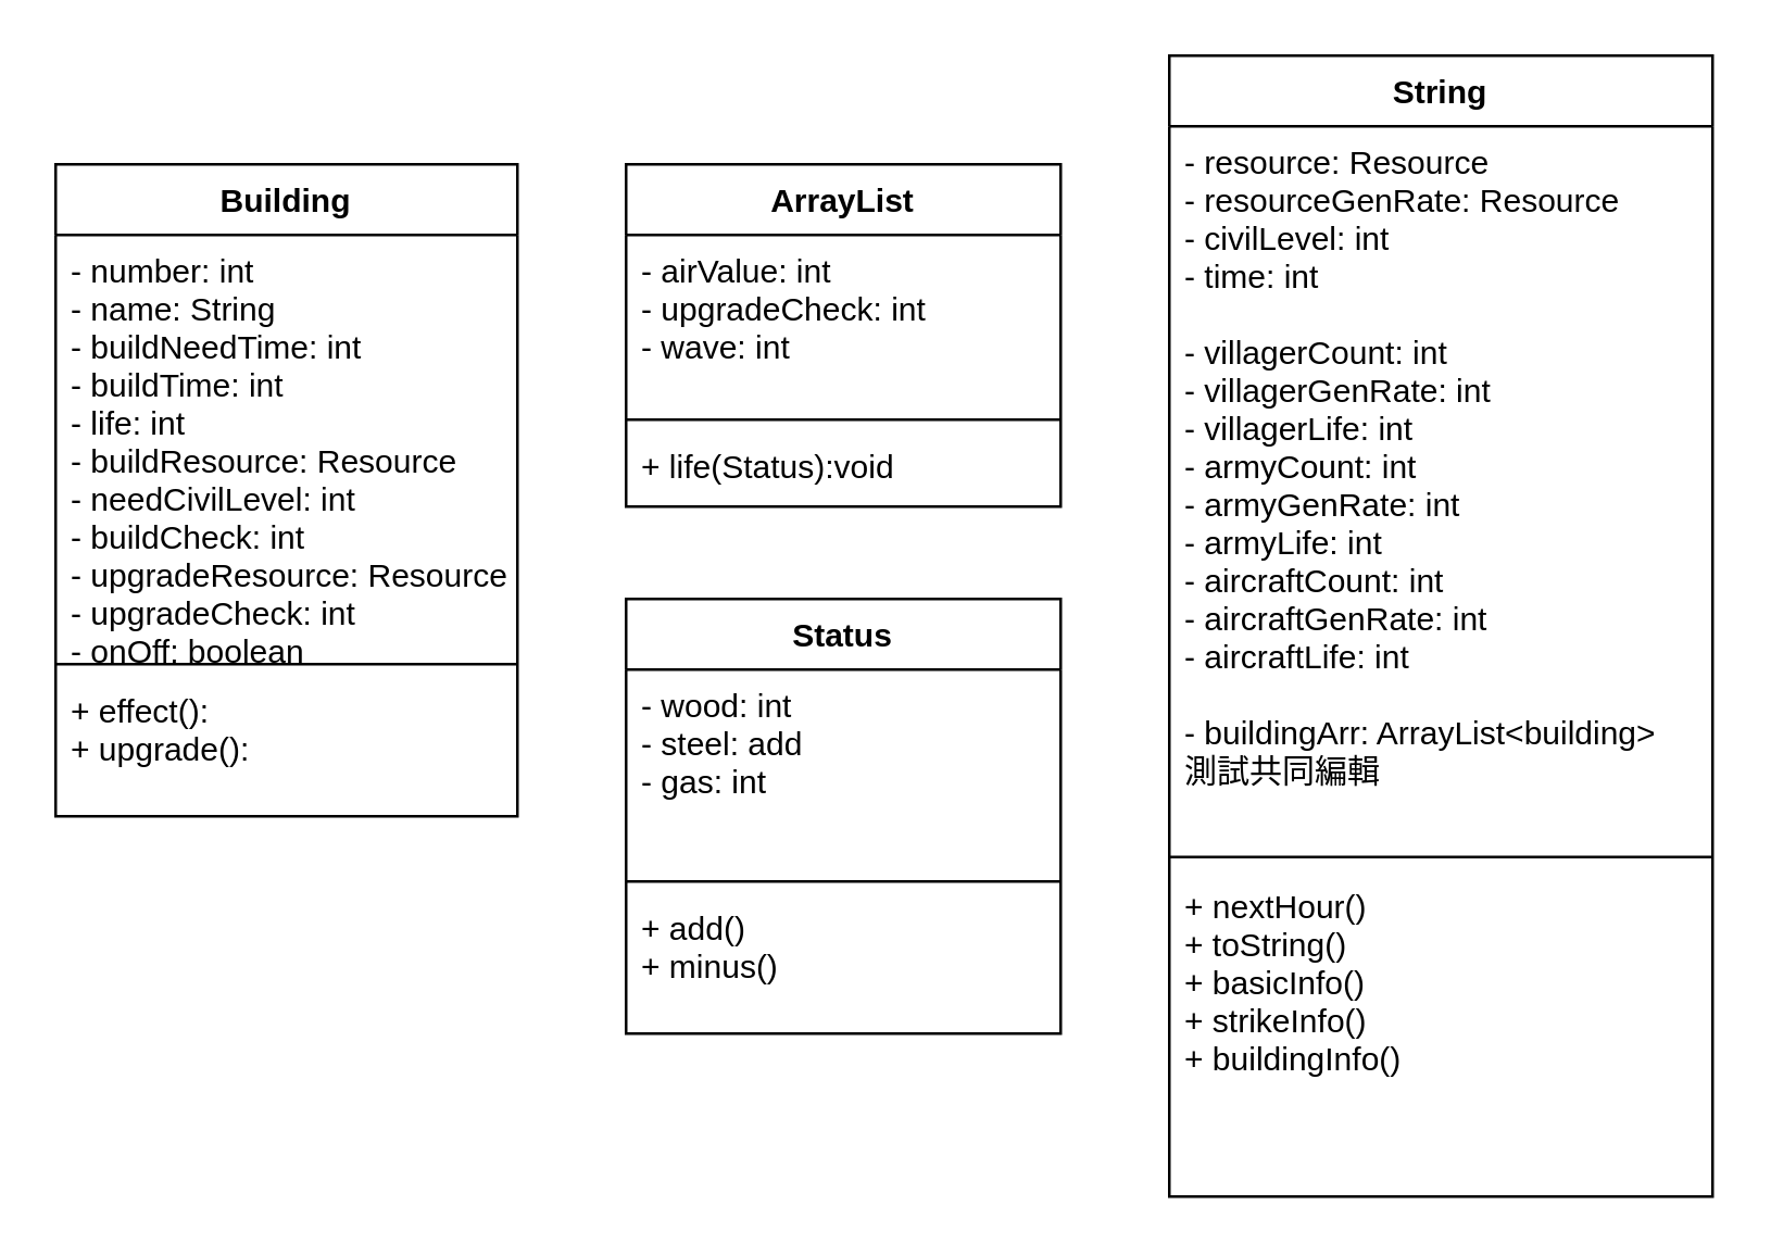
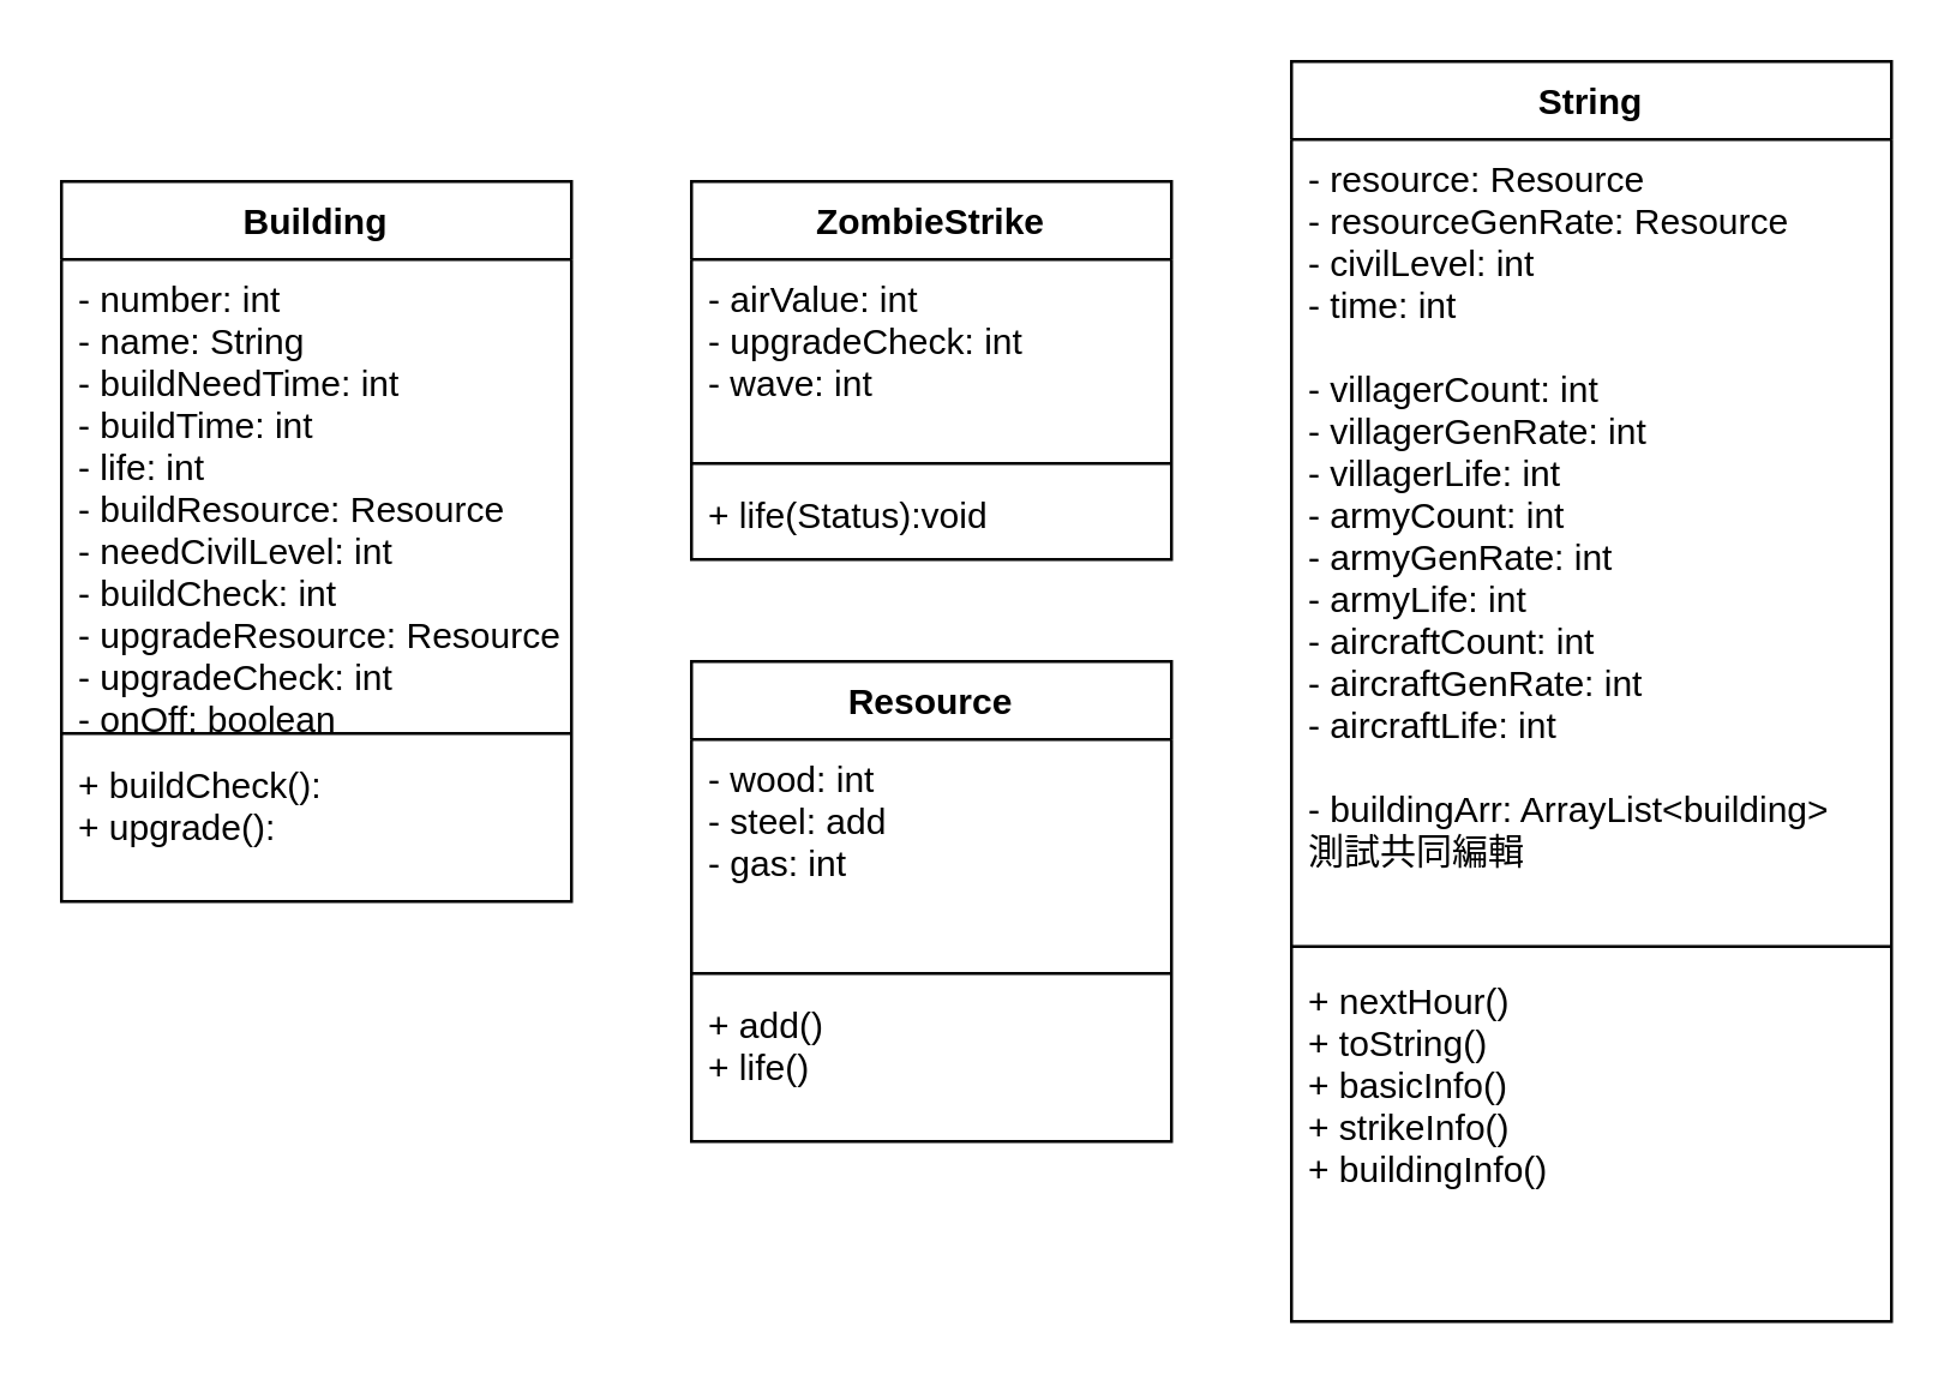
  <mxCell id="0" style=";html=1;" />
  <mxCell id="1" style=";html=1;" parent="0" />
  <mxCell id="2" value="Building" style="swimlane;fontStyle=1;align=center;verticalAlign=top;childLayout=stackLayout;horizontal=1;startSize=26;horizontalStack=0;resizeParent=1;resizeParentMax=0;resizeLast=0;collapsible=1;marginBottom=0;" parent="1" vertex="1"><mxGeometry x="20" y="60" width="170" height="240" as="geometry" /></mxCell>
  <mxCell id="3" value="- number: int&#10;- name: String&#10;- buildNeedTime: int&#10;- buildTime: int&#10;- life: int&#10;- buildResource: Resource&#10;- needCivilLevel: int&#10;- buildCheck: int&#10;- upgradeResource: Resource&#10;- upgradeCheck: int&#10;- onOff: boolean" style="text;strokeColor=none;fillColor=none;align=left;verticalAlign=top;spacingLeft=4;spacingRight=4;overflow=hidden;rotatable=0;points=[[0,0.5],[1,0.5]];portConstraint=eastwest;" parent="2" vertex="1"><mxGeometry y="26" width="170" height="154" as="geometry" /></mxCell>
  <mxCell id="4" value="" style="line;strokeWidth=1;fillColor=none;align=left;verticalAlign=middle;spacingTop=-1;spacingLeft=3;spacingRight=3;rotatable=0;labelPosition=right;points=[];portConstraint=eastwest;" parent="2" vertex="1"><mxGeometry y="180" width="170" height="8" as="geometry" /></mxCell>
- <mxCell id="5" value="+ effect():&#10;+ upgrade():" style="text;strokeColor=none;fillColor=none;align=left;verticalAlign=top;spacingLeft=4;spacingRight=4;overflow=hidden;rotatable=0;points=[[0,0.5],[1,0.5]];portConstraint=eastwest;" parent="2" vertex="1"><mxGeometry y="188" width="170" height="52" as="geometry" /></mxCell>
- <mxCell id="6" value="ArrayList" style="swimlane;fontStyle=1;align=center;verticalAlign=top;childLayout=stackLayout;horizontal=1;startSize=26;horizontalStack=0;resizeParent=1;resizeParentMax=0;resizeLast=0;collapsible=1;marginBottom=0;" parent="1" vertex="1"><mxGeometry x="230" y="60" width="160" height="126" as="geometry" /></mxCell>
+ <mxCell id="5" value="+ buildCheck():&#10;+ upgrade():" style="text;strokeColor=none;fillColor=none;align=left;verticalAlign=top;spacingLeft=4;spacingRight=4;overflow=hidden;rotatable=0;points=[[0,0.5],[1,0.5]];portConstraint=eastwest;" parent="2" vertex="1"><mxGeometry y="188" width="170" height="52" as="geometry" /></mxCell>
+ <mxCell id="6" value="ZombieStrike" style="swimlane;fontStyle=1;align=center;verticalAlign=top;childLayout=stackLayout;horizontal=1;startSize=26;horizontalStack=0;resizeParent=1;resizeParentMax=0;resizeLast=0;collapsible=1;marginBottom=0;" parent="1" vertex="1"><mxGeometry x="230" y="60" width="160" height="126" as="geometry" /></mxCell>
  <mxCell id="7" value="- airValue: int&#10;- upgradeCheck: int&#10;- wave: int" style="text;strokeColor=none;fillColor=none;align=left;verticalAlign=top;spacingLeft=4;spacingRight=4;overflow=hidden;rotatable=0;points=[[0,0.5],[1,0.5]];portConstraint=eastwest;" parent="6" vertex="1"><mxGeometry y="26" width="160" height="64" as="geometry" /></mxCell>
  <mxCell id="8" value="" style="line;strokeWidth=1;fillColor=none;align=left;verticalAlign=middle;spacingTop=-1;spacingLeft=3;spacingRight=3;rotatable=0;labelPosition=right;points=[];portConstraint=eastwest;" parent="6" vertex="1"><mxGeometry y="90" width="160" height="8" as="geometry" /></mxCell>
  <mxCell id="9" value="+ life(Status):void" style="text;strokeColor=none;fillColor=none;align=left;verticalAlign=top;spacingLeft=4;spacingRight=4;overflow=hidden;rotatable=0;points=[[0,0.5],[1,0.5]];portConstraint=eastwest;" parent="6" vertex="1"><mxGeometry y="98" width="160" height="28" as="geometry" /></mxCell>
  <mxCell id="10" value="String" style="swimlane;fontStyle=1;align=center;verticalAlign=top;childLayout=stackLayout;horizontal=1;startSize=26;horizontalStack=0;resizeParent=1;resizeParentMax=0;resizeLast=0;collapsible=1;marginBottom=0;" parent="1" vertex="1"><mxGeometry x="430" y="20" width="200" height="420" as="geometry" /></mxCell>
  <mxCell id="11" value="- resource: Resource&#10;- resourceGenRate: Resource&#10;- civilLevel: int&#10;- time: int&#10;&#10;- villagerCount: int&#10;- villagerGenRate: int&#10;- villagerLife: int&#10;- armyCount: int&#10;- armyGenRate: int&#10;- armyLife: int&#10;- aircraftCount: int&#10;- aircraftGenRate: int&#10;- aircraftLife: int&#10;&#10;- buildingArr: ArrayList&lt;building&gt;&#10;測試共同編輯" style="text;strokeColor=none;fillColor=none;align=left;verticalAlign=top;spacingLeft=4;spacingRight=4;overflow=hidden;rotatable=0;points=[[0,0.5],[1,0.5]];portConstraint=eastwest;" parent="10" vertex="1"><mxGeometry y="26" width="200" height="264" as="geometry" /></mxCell>
  <mxCell id="12" value="" style="line;strokeWidth=1;fillColor=none;align=left;verticalAlign=middle;spacingTop=-1;spacingLeft=3;spacingRight=3;rotatable=0;labelPosition=right;points=[];portConstraint=eastwest;" parent="10" vertex="1"><mxGeometry y="290" width="200" height="10" as="geometry" /></mxCell>
  <mxCell id="13" value="+ nextHour()&#10;+ toString()&#10;+ basicInfo()&#10;+ strikeInfo()&#10;+ buildingInfo()" style="text;strokeColor=none;fillColor=none;align=left;verticalAlign=top;spacingLeft=4;spacingRight=4;overflow=hidden;rotatable=0;points=[[0,0.5],[1,0.5]];portConstraint=eastwest;" parent="10" vertex="1"><mxGeometry y="300" width="200" height="120" as="geometry" /></mxCell>
- <mxCell id="14" value="Status" style="swimlane;fontStyle=1;align=center;verticalAlign=top;childLayout=stackLayout;horizontal=1;startSize=26;horizontalStack=0;resizeParent=1;resizeParentMax=0;resizeLast=0;collapsible=1;marginBottom=0;" parent="1" vertex="1"><mxGeometry x="230" y="220" width="160" height="160" as="geometry" /></mxCell>
+ <mxCell id="14" value="Resource" style="swimlane;fontStyle=1;align=center;verticalAlign=top;childLayout=stackLayout;horizontal=1;startSize=26;horizontalStack=0;resizeParent=1;resizeParentMax=0;resizeLast=0;collapsible=1;marginBottom=0;" parent="1" vertex="1"><mxGeometry x="230" y="220" width="160" height="160" as="geometry" /></mxCell>
  <mxCell id="15" value="- wood: int&#10;- steel: add&#10;- gas: int" style="text;strokeColor=none;fillColor=none;align=left;verticalAlign=top;spacingLeft=4;spacingRight=4;overflow=hidden;rotatable=0;points=[[0,0.5],[1,0.5]];portConstraint=eastwest;" parent="14" vertex="1"><mxGeometry y="26" width="160" height="74" as="geometry" /></mxCell>
  <mxCell id="16" value="" style="line;strokeWidth=1;fillColor=none;align=left;verticalAlign=middle;spacingTop=-1;spacingLeft=3;spacingRight=3;rotatable=0;labelPosition=right;points=[];portConstraint=eastwest;" parent="14" vertex="1"><mxGeometry y="100" width="160" height="8" as="geometry" /></mxCell>
- <mxCell id="17" value="+ add()&#10;+ minus()" style="text;strokeColor=none;fillColor=none;align=left;verticalAlign=top;spacingLeft=4;spacingRight=4;overflow=hidden;rotatable=0;points=[[0,0.5],[1,0.5]];portConstraint=eastwest;" parent="14" vertex="1"><mxGeometry y="108" width="160" height="52" as="geometry" /></mxCell>
+ <mxCell id="17" value="+ add()&#10;+ life()" style="text;strokeColor=none;fillColor=none;align=left;verticalAlign=top;spacingLeft=4;spacingRight=4;overflow=hidden;rotatable=0;points=[[0,0.5],[1,0.5]];portConstraint=eastwest;" parent="14" vertex="1"><mxGeometry y="108" width="160" height="52" as="geometry" /></mxCell>
